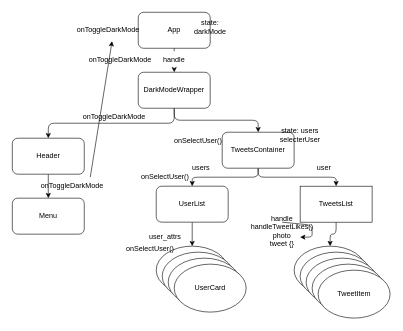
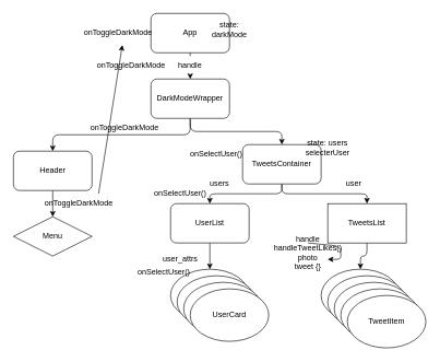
  <mxCell id="0" />
  <mxCell id="1" parent="0" />
  <mxCell id="2" style="edgeStyle=orthogonalEdgeStyle;html=1;exitX=0.5;exitY=1;exitDx=0;exitDy=0;entryX=0.5;entryY=0;entryDx=0;entryDy=0;startArrow=none;" edge="1" parent="1" source="27" target="6"><mxGeometry relative="1" as="geometry" /></mxCell>
  <mxCell id="3" value="App" style="rounded=1;whiteSpace=wrap;html=1;" vertex="1" parent="1"><mxGeometry x="230" y="20" width="120" height="60" as="geometry" /></mxCell>
  <mxCell id="4" style="edgeStyle=orthogonalEdgeStyle;html=1;exitX=0.5;exitY=1;exitDx=0;exitDy=0;entryX=0.5;entryY=0;entryDx=0;entryDy=0;" edge="1" parent="1" source="6" target="8"><mxGeometry relative="1" as="geometry" /></mxCell>
  <mxCell id="5" style="edgeStyle=orthogonalEdgeStyle;html=1;exitX=0.5;exitY=1;exitDx=0;exitDy=0;entryX=0.5;entryY=0;entryDx=0;entryDy=0;" edge="1" parent="1" source="6" target="12"><mxGeometry relative="1" as="geometry" /></mxCell>
  <mxCell id="6" value="DarkModeWrapper" style="rounded=1;whiteSpace=wrap;html=1;" vertex="1" parent="1"><mxGeometry x="230" y="120" width="120" height="60" as="geometry" /></mxCell>
  <mxCell id="7" style="edgeStyle=orthogonalEdgeStyle;html=1;exitX=0.5;exitY=1;exitDx=0;exitDy=0;entryX=0.5;entryY=0;entryDx=0;entryDy=0;" edge="1" parent="1" source="8" target="9"><mxGeometry relative="1" as="geometry" /></mxCell>
  <mxCell id="8" value="Header" style="rounded=1;whiteSpace=wrap;html=1;" vertex="1" parent="1"><mxGeometry x="20" y="230" width="120" height="60" as="geometry" /></mxCell>
- <mxCell id="9" value="Menu" style="rounded=1;whiteSpace=wrap;html=1;" vertex="1" parent="1"><mxGeometry x="20" y="330" width="120" height="60" as="geometry" /></mxCell>
+ <mxCell id="9" value="Menu" style="rhombus;whiteSpace=wrap;html=1;" vertex="1" parent="1"><mxGeometry x="20" y="330" width="120" height="60" as="geometry" /></mxCell>
  <mxCell id="10" style="edgeStyle=orthogonalEdgeStyle;html=1;exitX=0.5;exitY=1;exitDx=0;exitDy=0;entryX=0.5;entryY=0;entryDx=0;entryDy=0;" edge="1" parent="1" source="12" target="14"><mxGeometry relative="1" as="geometry" /></mxCell>
  <mxCell id="11" style="edgeStyle=orthogonalEdgeStyle;html=1;exitX=0.5;exitY=1;exitDx=0;exitDy=0;" edge="1" parent="1" source="12" target="16"><mxGeometry relative="1" as="geometry" /></mxCell>
  <mxCell id="12" value="TweetsContainer" style="rounded=1;whiteSpace=wrap;html=1;" vertex="1" parent="1"><mxGeometry x="370" y="220" width="120" height="60" as="geometry" /></mxCell>
  <mxCell id="13" style="edgeStyle=orthogonalEdgeStyle;html=1;exitX=0.5;exitY=1;exitDx=0;exitDy=0;entryX=0.5;entryY=0;entryDx=0;entryDy=0;" edge="1" parent="1" source="14" target="17"><mxGeometry relative="1" as="geometry" /></mxCell>
  <mxCell id="14" value="UserList" style="rounded=1;whiteSpace=wrap;html=1;" vertex="1" parent="1"><mxGeometry x="260" y="310" width="120" height="60" as="geometry" /></mxCell>
  <mxCell id="15" style="edgeStyle=orthogonalEdgeStyle;html=1;exitX=0.5;exitY=1;exitDx=0;exitDy=0;entryX=0.5;entryY=0;entryDx=0;entryDy=0;" edge="1" parent="1" source="16" target="21"><mxGeometry relative="1" as="geometry" /></mxCell>
  <mxCell id="16" value="TweetsList" style="whiteSpace=wrap;html=1;rounded=0;" vertex="1" parent="1"><mxGeometry x="500" y="310" width="120" height="60" as="geometry" /></mxCell>
  <mxCell id="17" value="UserCard" style="ellipse;whiteSpace=wrap;html=1;" vertex="1" parent="1"><mxGeometry x="260" y="410" width="120" height="80" as="geometry" /></mxCell>
  <mxCell id="18" value="UserCard" style="ellipse;whiteSpace=wrap;html=1;" vertex="1" parent="1"><mxGeometry x="270" y="420" width="120" height="80" as="geometry" /></mxCell>
  <mxCell id="19" value="UserCard" style="ellipse;whiteSpace=wrap;html=1;" vertex="1" parent="1"><mxGeometry x="280" y="430" width="120" height="80" as="geometry" /></mxCell>
  <mxCell id="20" value="UserCard" style="ellipse;whiteSpace=wrap;html=1;" vertex="1" parent="1"><mxGeometry x="290" y="440" width="120" height="80" as="geometry" /></mxCell>
  <mxCell id="21" value="TweetItem" style="ellipse;whiteSpace=wrap;html=1;" vertex="1" parent="1"><mxGeometry x="490" y="410" width="120" height="80" as="geometry" /></mxCell>
  <mxCell id="22" value="TweetItem" style="ellipse;whiteSpace=wrap;html=1;" vertex="1" parent="1"><mxGeometry x="500" y="420" width="120" height="80" as="geometry" /></mxCell>
  <mxCell id="23" value="TweetItem" style="ellipse;whiteSpace=wrap;html=1;" vertex="1" parent="1"><mxGeometry x="510" y="430" width="120" height="80" as="geometry" /></mxCell>
  <mxCell id="24" value="TweetItem" style="ellipse;whiteSpace=wrap;html=1;" vertex="1" parent="1"><mxGeometry x="520" y="440" width="120" height="80" as="geometry" /></mxCell>
  <mxCell id="25" value="TweetItem" style="ellipse;whiteSpace=wrap;html=1;" vertex="1" parent="1"><mxGeometry x="530" y="450" width="120" height="80" as="geometry" /></mxCell>
  <mxCell id="26" value="" style="edgeStyle=orthogonalEdgeStyle;html=1;exitX=0.5;exitY=1;exitDx=0;exitDy=0;entryX=0.5;entryY=0;entryDx=0;entryDy=0;endArrow=none;" edge="1" parent="1" source="3" target="27"><mxGeometry relative="1" as="geometry"><mxPoint x="290" y="80" as="sourcePoint" /><mxPoint x="290" y="120" as="targetPoint" /></mxGeometry></mxCell>
  <mxCell id="27" value="handle" style="text;html=1;strokeColor=none;fillColor=none;align=center;verticalAlign=middle;whiteSpace=wrap;rounded=0;" vertex="1" parent="1"><mxGeometry x="260" y="85" width="60" height="30" as="geometry" /></mxCell>
  <mxCell id="28" value="state: darkMode" style="text;html=1;strokeColor=none;fillColor=none;align=center;verticalAlign=middle;whiteSpace=wrap;rounded=0;" vertex="1" parent="1"><mxGeometry x="320" y="30" width="60" height="30" as="geometry" /></mxCell>
  <mxCell id="29" value="state: users&lt;br&gt;selecterUser" style="text;html=1;strokeColor=none;fillColor=none;align=center;verticalAlign=middle;whiteSpace=wrap;rounded=0;" vertex="1" parent="1"><mxGeometry x="470" y="210" width="60" height="30" as="geometry" /></mxCell>
  <mxCell id="30" value="users" style="text;html=1;strokeColor=none;fillColor=none;align=center;verticalAlign=middle;whiteSpace=wrap;rounded=0;" vertex="1" parent="1"><mxGeometry x="305" y="265" width="60" height="30" as="geometry" /></mxCell>
  <mxCell id="31" value="user_attrs" style="text;html=1;strokeColor=none;fillColor=none;align=center;verticalAlign=middle;whiteSpace=wrap;rounded=0;" vertex="1" parent="1"><mxGeometry x="245" y="380" width="60" height="30" as="geometry" /></mxCell>
  <mxCell id="32" value="user" style="text;html=1;strokeColor=none;fillColor=none;align=center;verticalAlign=middle;whiteSpace=wrap;rounded=0;" vertex="1" parent="1"><mxGeometry x="510" y="265" width="60" height="30" as="geometry" /></mxCell>
  <mxCell id="33" value="handle&lt;br&gt;handleTweetLikes()&lt;br&gt;photo&lt;br&gt;tweet {}" style="text;html=1;strokeColor=none;fillColor=none;align=center;verticalAlign=middle;whiteSpace=wrap;rounded=0;" vertex="1" parent="1"><mxGeometry x="440" y="370" width="60" height="30" as="geometry" /></mxCell>
  <mxCell id="34" style="edgeStyle=orthogonalEdgeStyle;html=1;exitX=0.5;exitY=0;exitDx=0;exitDy=0;" edge="1" parent="1" source="33" target="33"><mxGeometry relative="1" as="geometry" /></mxCell>
  <mxCell id="35" value="onToggleDarkMode" style="text;html=1;strokeColor=none;fillColor=none;align=center;verticalAlign=middle;whiteSpace=wrap;rounded=0;" vertex="1" parent="1"><mxGeometry x="150" y="35" width="60" height="30" as="geometry" /></mxCell>
  <mxCell id="36" value="onToggleDarkMode" style="text;html=1;strokeColor=none;fillColor=none;align=center;verticalAlign=middle;whiteSpace=wrap;rounded=0;" vertex="1" parent="1"><mxGeometry x="170" y="85" width="60" height="30" as="geometry" /></mxCell>
  <mxCell id="37" value="onToggleDarkMode" style="text;html=1;strokeColor=none;fillColor=none;align=center;verticalAlign=middle;whiteSpace=wrap;rounded=0;" vertex="1" parent="1"><mxGeometry x="160" y="180" width="60" height="30" as="geometry" /></mxCell>
  <mxCell id="38" value="onToggleDarkMode" style="text;html=1;strokeColor=none;fillColor=none;align=center;verticalAlign=middle;whiteSpace=wrap;rounded=0;" vertex="1" parent="1"><mxGeometry x="90" y="295" width="60" height="30" as="geometry" /></mxCell>
  <mxCell id="39" value="onSelectUser()" style="text;html=1;strokeColor=none;fillColor=none;align=center;verticalAlign=middle;whiteSpace=wrap;rounded=0;" vertex="1" parent="1"><mxGeometry x="300" y="220" width="60" height="30" as="geometry" /></mxCell>
  <mxCell id="40" value="onSelectUser()" style="text;html=1;strokeColor=none;fillColor=none;align=center;verticalAlign=middle;whiteSpace=wrap;rounded=0;" vertex="1" parent="1"><mxGeometry x="245" y="280" width="60" height="30" as="geometry" /></mxCell>
  <mxCell id="41" value="onSelectUser()" style="text;html=1;strokeColor=none;fillColor=none;align=center;verticalAlign=middle;whiteSpace=wrap;rounded=0;" vertex="1" parent="1"><mxGeometry x="220" y="400" width="60" height="30" as="geometry" /></mxCell>
  <mxCell id="42" value="" style="endArrow=classic;html=1;exitX=1;exitY=0;exitDx=0;exitDy=0;entryX=0.606;entryY=1.106;entryDx=0;entryDy=0;entryPerimeter=0;" edge="1" parent="1" source="38" target="35"><mxGeometry width="50" height="50" relative="1" as="geometry"><mxPoint x="200" y="280" as="sourcePoint" /><mxPoint x="250" y="230" as="targetPoint" /></mxGeometry></mxCell>
